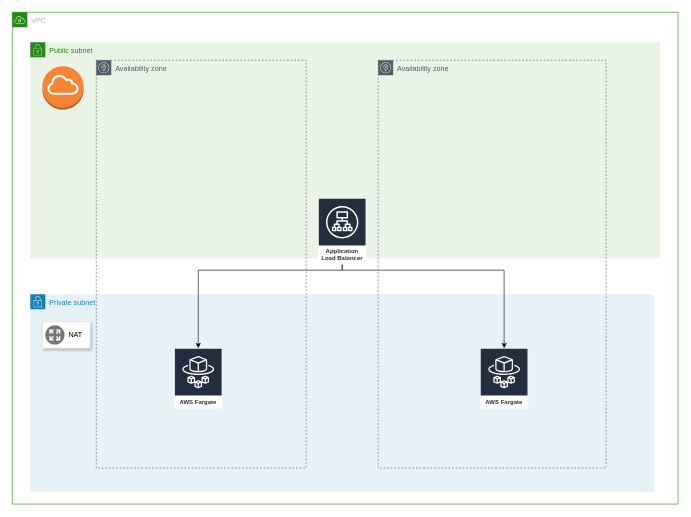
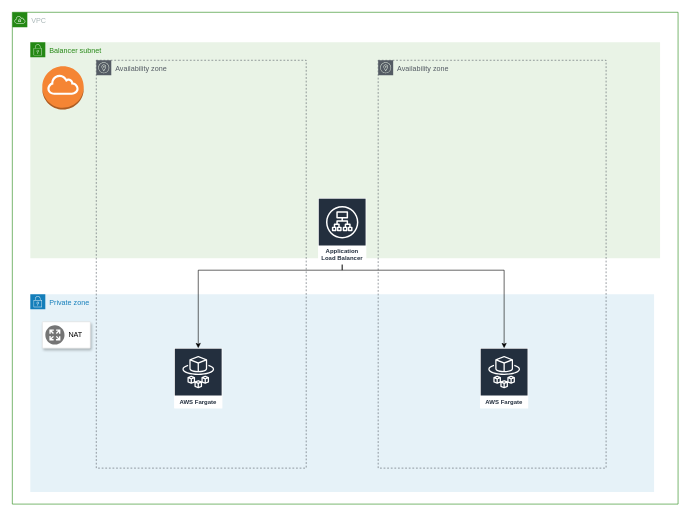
  <mxCell id="0" />
  <mxCell id="1" parent="0" />
  <mxCell id="2" value="VPC" style="points=[[0,0],[0.25,0],[0.5,0],[0.75,0],[1,0],[1,0.25],[1,0.5],[1,0.75],[1,1],[0.75,1],[0.5,1],[0.25,1],[0,1],[0,0.75],[0,0.5],[0,0.25]];outlineConnect=0;gradientColor=none;html=1;whiteSpace=wrap;fontSize=12;fontStyle=0;shape=mxgraph.aws4.group;grIcon=mxgraph.aws4.group_vpc;strokeColor=#248814;fillColor=none;verticalAlign=top;align=left;spacingLeft=30;fontColor=#AAB7B8;dashed=0;" parent="1" vertex="1"><mxGeometry x="20" y="20" width="1110" height="820" as="geometry" /></mxCell>
- <mxCell id="3" value="Public subnet" style="points=[[0,0],[0.25,0],[0.5,0],[0.75,0],[1,0],[1,0.25],[1,0.5],[1,0.75],[1,1],[0.75,1],[0.5,1],[0.25,1],[0,1],[0,0.75],[0,0.5],[0,0.25]];outlineConnect=0;gradientColor=none;html=1;whiteSpace=wrap;fontSize=12;fontStyle=0;shape=mxgraph.aws4.group;grIcon=mxgraph.aws4.group_security_group;grStroke=0;strokeColor=#248814;fillColor=#E9F3E6;verticalAlign=top;align=left;spacingLeft=30;fontColor=#248814;dashed=0;" parent="1" vertex="1"><mxGeometry x="50" y="70" width="1050" height="360" as="geometry" /></mxCell>
- <mxCell id="4" value="Private subnet" style="points=[[0,0],[0.25,0],[0.5,0],[0.75,0],[1,0],[1,0.25],[1,0.5],[1,0.75],[1,1],[0.75,1],[0.5,1],[0.25,1],[0,1],[0,0.75],[0,0.5],[0,0.25]];outlineConnect=0;gradientColor=none;html=1;whiteSpace=wrap;fontSize=12;fontStyle=0;shape=mxgraph.aws4.group;grIcon=mxgraph.aws4.group_security_group;grStroke=0;strokeColor=#147EBA;fillColor=#E6F2F8;verticalAlign=top;align=left;spacingLeft=30;fontColor=#147EBA;dashed=0;" parent="1" vertex="1"><mxGeometry x="50" y="490" width="1040" height="330" as="geometry" /></mxCell>
+ <mxCell id="3" value="Balancer subnet" style="points=[[0,0],[0.25,0],[0.5,0],[0.75,0],[1,0],[1,0.25],[1,0.5],[1,0.75],[1,1],[0.75,1],[0.5,1],[0.25,1],[0,1],[0,0.75],[0,0.5],[0,0.25]];outlineConnect=0;gradientColor=none;html=1;whiteSpace=wrap;fontSize=12;fontStyle=0;shape=mxgraph.aws4.group;grIcon=mxgraph.aws4.group_security_group;grStroke=0;strokeColor=#248814;fillColor=#E9F3E6;verticalAlign=top;align=left;spacingLeft=30;fontColor=#248814;dashed=0;" parent="1" vertex="1"><mxGeometry x="50" y="70" width="1050" height="360" as="geometry" /></mxCell>
+ <mxCell id="4" value="Private zone" style="points=[[0,0],[0.25,0],[0.5,0],[0.75,0],[1,0],[1,0.25],[1,0.5],[1,0.75],[1,1],[0.75,1],[0.5,1],[0.25,1],[0,1],[0,0.75],[0,0.5],[0,0.25]];outlineConnect=0;gradientColor=none;html=1;whiteSpace=wrap;fontSize=12;fontStyle=0;shape=mxgraph.aws4.group;grIcon=mxgraph.aws4.group_security_group;grStroke=0;strokeColor=#147EBA;fillColor=#E6F2F8;verticalAlign=top;align=left;spacingLeft=30;fontColor=#147EBA;dashed=0;" parent="1" vertex="1"><mxGeometry x="50" y="490" width="1040" height="330" as="geometry" /></mxCell>
  <mxCell id="5" value="Availability zone" style="outlineConnect=0;gradientColor=none;html=1;whiteSpace=wrap;fontSize=12;fontStyle=0;shape=mxgraph.aws4.group;grIcon=mxgraph.aws4.group_availability_zone;strokeColor=#545B64;fillColor=none;verticalAlign=top;align=left;spacingLeft=30;fontColor=#545B64;dashed=1;" parent="1" vertex="1"><mxGeometry x="160" y="100" width="350" height="680" as="geometry" /></mxCell>
  <mxCell id="6" value="Availability zone" style="outlineConnect=0;gradientColor=none;html=1;whiteSpace=wrap;fontSize=12;fontStyle=0;shape=mxgraph.aws4.group;grIcon=mxgraph.aws4.group_availability_zone;strokeColor=#545B64;fillColor=none;verticalAlign=top;align=left;spacingLeft=30;fontColor=#545B64;dashed=1;" parent="1" vertex="1"><mxGeometry x="630" y="100" width="380" height="680" as="geometry" /></mxCell>
  <mxCell id="7" value="AWS Fargate" style="outlineConnect=0;fontColor=#232F3E;gradientColor=none;strokeColor=#ffffff;fillColor=#232F3E;dashed=0;verticalLabelPosition=middle;verticalAlign=bottom;align=center;html=1;whiteSpace=wrap;fontSize=10;fontStyle=1;spacing=3;shape=mxgraph.aws4.productIcon;prIcon=mxgraph.aws4.fargate;" parent="1" vertex="1"><mxGeometry x="290" y="580" width="80" height="100" as="geometry" /></mxCell>
  <mxCell id="8" value="AWS Fargate" style="outlineConnect=0;fontColor=#232F3E;gradientColor=none;strokeColor=#ffffff;fillColor=#232F3E;dashed=0;verticalLabelPosition=middle;verticalAlign=bottom;align=center;html=1;whiteSpace=wrap;fontSize=10;fontStyle=1;spacing=3;shape=mxgraph.aws4.productIcon;prIcon=mxgraph.aws4.fargate;" parent="1" vertex="1"><mxGeometry x="800" y="580" width="80" height="100" as="geometry" /></mxCell>
  <mxCell id="9" value="" style="edgeStyle=orthogonalEdgeStyle;rounded=0;orthogonalLoop=1;jettySize=auto;html=1;" parent="1" source="11" target="7" edge="1"><mxGeometry relative="1" as="geometry"><Array as="points"><mxPoint x="570" y="450" /><mxPoint x="330" y="450" /></Array></mxGeometry></mxCell>
  <mxCell id="10" value="" style="edgeStyle=orthogonalEdgeStyle;rounded=0;orthogonalLoop=1;jettySize=auto;html=1;" parent="1" source="11" target="8" edge="1"><mxGeometry relative="1" as="geometry"><Array as="points"><mxPoint x="570" y="450" /><mxPoint x="840" y="450" /></Array></mxGeometry></mxCell>
  <mxCell id="11" value="Application Load Balancer" style="outlineConnect=0;fontColor=#232F3E;gradientColor=none;strokeColor=#ffffff;fillColor=#232F3E;dashed=0;verticalLabelPosition=middle;verticalAlign=bottom;align=center;html=1;whiteSpace=wrap;fontSize=10;fontStyle=1;spacing=3;shape=mxgraph.aws4.productIcon;prIcon=mxgraph.aws4.application_load_balancer;" parent="1" vertex="1"><mxGeometry x="530" y="330" width="80" height="110" as="geometry" /></mxCell>
  <mxCell id="12" value="" style="outlineConnect=0;dashed=0;verticalLabelPosition=bottom;verticalAlign=top;align=center;html=1;shape=mxgraph.aws3.internet_gateway;fillColor=#F58534;gradientColor=none;" parent="1" vertex="1"><mxGeometry x="70" y="110" width="69" height="72" as="geometry" /></mxCell>
  <mxCell id="13" value="" style="strokeColor=#dddddd;shadow=1;strokeWidth=1;rounded=1;absoluteArcSize=1;arcSize=2;" parent="1" vertex="1"><mxGeometry x="70" y="536" width="80" height="44" as="geometry" /></mxCell>
  <mxCell id="14" value="NAT" style="dashed=0;connectable=0;html=1;fillColor=#757575;strokeColor=none;shape=mxgraph.gcp2.nat;part=1;labelPosition=right;verticalLabelPosition=middle;align=left;verticalAlign=middle;spacingLeft=5;fontSize=12;" parent="13" vertex="1"><mxGeometry y="0.5" width="32" height="32" relative="1" as="geometry"><mxPoint x="5" y="-16" as="offset" /></mxGeometry></mxCell>
  <mxCell id="15" value="AWS Fargate" style="outlineConnect=0;fontColor=#232F3E;gradientColor=none;strokeColor=#ffffff;fillColor=#232F3E;dashed=0;verticalLabelPosition=middle;verticalAlign=bottom;align=center;html=1;whiteSpace=wrap;fontSize=10;fontStyle=1;spacing=3;shape=mxgraph.aws4.productIcon;prIcon=mxgraph.aws4.fargate;" vertex="1" parent="1"><mxGeometry x="290" y="580" width="80" height="100" as="geometry" /></mxCell>
  <mxCell id="16" value="AWS Fargate" style="outlineConnect=0;fontColor=#232F3E;gradientColor=none;strokeColor=#ffffff;fillColor=#232F3E;dashed=0;verticalLabelPosition=middle;verticalAlign=bottom;align=center;html=1;whiteSpace=wrap;fontSize=10;fontStyle=1;spacing=3;shape=mxgraph.aws4.productIcon;prIcon=mxgraph.aws4.fargate;" vertex="1" parent="1"><mxGeometry x="800" y="580" width="80" height="100" as="geometry" /></mxCell>
  <mxCell id="17" value="Application Load Balancer" style="outlineConnect=0;fontColor=#232F3E;gradientColor=none;strokeColor=#ffffff;fillColor=#232F3E;dashed=0;verticalLabelPosition=middle;verticalAlign=bottom;align=center;html=1;whiteSpace=wrap;fontSize=10;fontStyle=1;spacing=3;shape=mxgraph.aws4.productIcon;prIcon=mxgraph.aws4.application_load_balancer;" vertex="1" parent="1"><mxGeometry x="530" y="330" width="80" height="110" as="geometry" /></mxCell>
